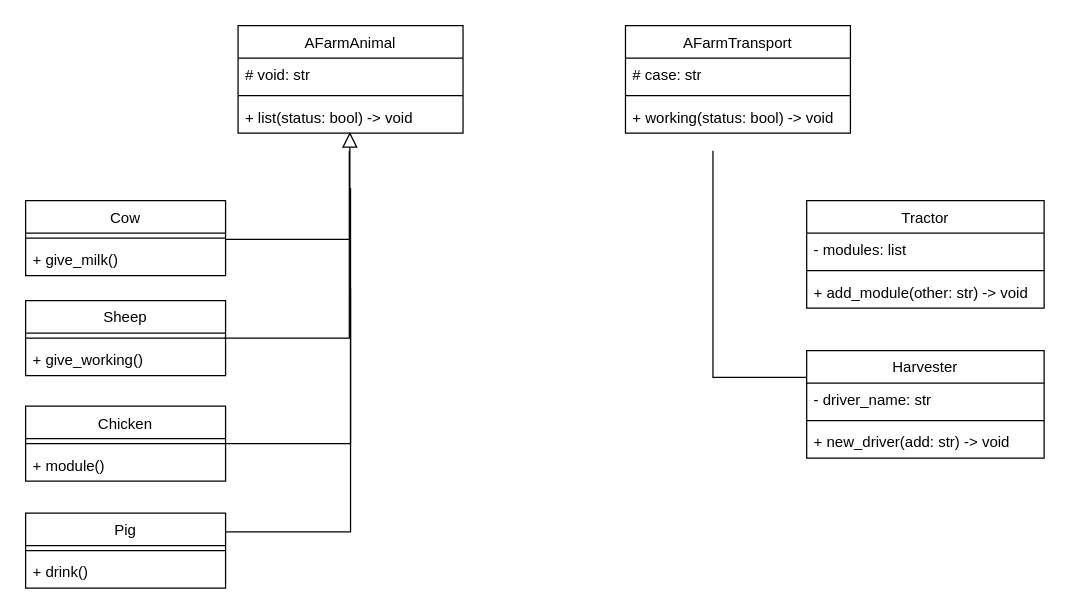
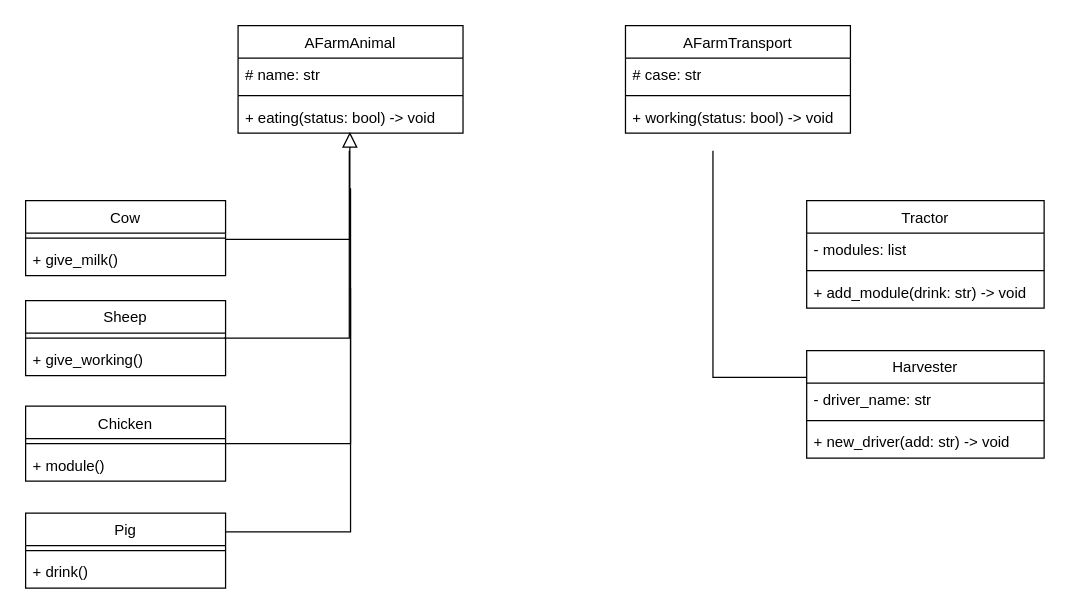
  <mxCell id="0" />
  <mxCell id="1" parent="0" />
  <mxCell id="2" value="" style="endArrow=block;endSize=10;endFill=0;shadow=0;strokeWidth=1;rounded=0;curved=0;edgeStyle=elbowEdgeStyle;elbow=vertical;exitX=1;exitY=0.5;exitDx=0;exitDy=0;entryX=0.497;entryY=0.963;entryDx=0;entryDy=0;entryPerimeter=0;" parent="1" target="9" edge="1"><mxGeometry width="160" relative="1" as="geometry"><mxPoint x="180" y="191" as="sourcePoint" /><mxPoint x="280" y="10" as="targetPoint" /><Array as="points"><mxPoint x="270" y="191" /></Array></mxGeometry></mxCell>
  <mxCell id="3" value="" style="endArrow=none;html=1;rounded=0;exitX=0;exitY=0.25;exitDx=0;exitDy=0;edgeStyle=elbowEdgeStyle;" parent="1" source="31" edge="1"><mxGeometry width="50" height="50" relative="1" as="geometry"><mxPoint x="645" y="300" as="sourcePoint" /><mxPoint x="570" y="120" as="targetPoint" /><Array as="points"><mxPoint x="570" y="300" /></Array></mxGeometry></mxCell>
  <mxCell id="4" value="" style="endArrow=none;html=1;rounded=0;edgeStyle=elbowEdgeStyle;exitX=1;exitY=0.5;exitDx=0;exitDy=0;" parent="1" edge="1" source="15"><mxGeometry width="50" height="50" relative="1" as="geometry"><mxPoint x="180" y="359" as="sourcePoint" /><mxPoint x="280" y="150" as="targetPoint" /><Array as="points"><mxPoint x="280" y="350" /></Array></mxGeometry></mxCell>
  <mxCell id="5" value="" style="endArrow=none;html=1;rounded=0;exitX=1;exitY=0.5;exitDx=0;exitDy=0;edgeStyle=elbowEdgeStyle;" parent="1" edge="1"><mxGeometry width="50" height="50" relative="1" as="geometry"><mxPoint x="179" y="270" as="sourcePoint" /><mxPoint x="279" y="120" as="targetPoint" /><Array as="points"><mxPoint x="279" y="270" /></Array></mxGeometry></mxCell>
  <mxCell id="6" value="&lt;span style=&quot;font-weight: 400; text-wrap-mode: nowrap;&quot;&gt;AFarmAnimal&lt;/span&gt;" style="swimlane;fontStyle=1;align=center;verticalAlign=top;childLayout=stackLayout;horizontal=1;startSize=26;horizontalStack=0;resizeParent=1;resizeParentMax=0;resizeLast=0;collapsible=1;marginBottom=0;whiteSpace=wrap;html=1;" parent="1" vertex="1"><mxGeometry x="190" y="20" width="180" height="86" as="geometry" /></mxCell>
- <mxCell id="7" value="# void: str" style="text;strokeColor=none;fillColor=none;align=left;verticalAlign=top;spacingLeft=4;spacingRight=4;overflow=hidden;rotatable=0;points=[[0,0.5],[1,0.5]];portConstraint=eastwest;whiteSpace=wrap;html=1;" parent="6" vertex="1"><mxGeometry y="26" width="180" height="26" as="geometry" /></mxCell>
+ <mxCell id="7" value="# name: str" style="text;strokeColor=none;fillColor=none;align=left;verticalAlign=top;spacingLeft=4;spacingRight=4;overflow=hidden;rotatable=0;points=[[0,0.5],[1,0.5]];portConstraint=eastwest;whiteSpace=wrap;html=1;" parent="6" vertex="1"><mxGeometry y="26" width="180" height="26" as="geometry" /></mxCell>
  <mxCell id="8" value="" style="line;strokeWidth=1;fillColor=none;align=left;verticalAlign=middle;spacingTop=-1;spacingLeft=3;spacingRight=3;rotatable=0;labelPosition=right;points=[];portConstraint=eastwest;strokeColor=inherit;" parent="6" vertex="1"><mxGeometry y="52" width="180" height="8" as="geometry" /></mxCell>
- <mxCell id="9" value="+ list(status: bool) -&amp;gt; void" style="text;strokeColor=none;fillColor=none;align=left;verticalAlign=top;spacingLeft=4;spacingRight=4;overflow=hidden;rotatable=0;points=[[0,0.5],[1,0.5]];portConstraint=eastwest;whiteSpace=wrap;html=1;" parent="6" vertex="1"><mxGeometry y="60" width="180" height="26" as="geometry" /></mxCell>
+ <mxCell id="9" value="+ eating(status: bool) -&amp;gt; void" style="text;strokeColor=none;fillColor=none;align=left;verticalAlign=top;spacingLeft=4;spacingRight=4;overflow=hidden;rotatable=0;points=[[0,0.5],[1,0.5]];portConstraint=eastwest;whiteSpace=wrap;html=1;" parent="6" vertex="1"><mxGeometry y="60" width="180" height="26" as="geometry" /></mxCell>
  <mxCell id="10" value="" style="endArrow=none;html=1;rounded=0;edgeStyle=elbowEdgeStyle;exitX=1;exitY=0.25;exitDx=0;exitDy=0;" parent="1" source="18" edge="1"><mxGeometry width="50" height="50" relative="1" as="geometry"><mxPoint x="180" y="430" as="sourcePoint" /><mxPoint x="280" y="230" as="targetPoint" /><Array as="points"><mxPoint x="280" y="430" /></Array></mxGeometry></mxCell>
  <mxCell id="11" value="&lt;span style=&quot;font-weight: 400; text-wrap-mode: nowrap;&quot;&gt;AFarmTransport&lt;/span&gt;" style="swimlane;fontStyle=1;align=center;verticalAlign=top;childLayout=stackLayout;horizontal=1;startSize=26;horizontalStack=0;resizeParent=1;resizeParentMax=0;resizeLast=0;collapsible=1;marginBottom=0;whiteSpace=wrap;html=1;" parent="1" vertex="1"><mxGeometry x="500" y="20" width="180" height="86" as="geometry" /></mxCell>
  <mxCell id="12" value="# case: str" style="text;strokeColor=none;fillColor=none;align=left;verticalAlign=top;spacingLeft=4;spacingRight=4;overflow=hidden;rotatable=0;points=[[0,0.5],[1,0.5]];portConstraint=eastwest;whiteSpace=wrap;html=1;" parent="11" vertex="1"><mxGeometry y="26" width="180" height="26" as="geometry" /></mxCell>
  <mxCell id="13" value="" style="line;strokeWidth=1;fillColor=none;align=left;verticalAlign=middle;spacingTop=-1;spacingLeft=3;spacingRight=3;rotatable=0;labelPosition=right;points=[];portConstraint=eastwest;strokeColor=inherit;" parent="11" vertex="1"><mxGeometry y="52" width="180" height="8" as="geometry" /></mxCell>
  <mxCell id="14" value="+ working(status: bool) -&amp;gt; void" style="text;strokeColor=none;fillColor=none;align=left;verticalAlign=top;spacingLeft=4;spacingRight=4;overflow=hidden;rotatable=0;points=[[0,0.5],[1,0.5]];portConstraint=eastwest;whiteSpace=wrap;html=1;" parent="11" vertex="1"><mxGeometry y="60" width="180" height="26" as="geometry" /></mxCell>
  <mxCell id="15" value="&lt;span style=&quot;font-weight: 400; text-wrap-mode: nowrap;&quot;&gt;Chicken&lt;/span&gt;" style="swimlane;fontStyle=1;align=center;verticalAlign=top;childLayout=stackLayout;horizontal=1;startSize=26;horizontalStack=0;resizeParent=1;resizeParentMax=0;resizeLast=0;collapsible=1;marginBottom=0;whiteSpace=wrap;html=1;" parent="1" vertex="1"><mxGeometry y="324.5" width="160" height="60" as="geometry" x="20" /></mxCell>
  <mxCell id="16" value="" style="line;strokeWidth=1;fillColor=none;align=left;verticalAlign=middle;spacingTop=-1;spacingLeft=3;spacingRight=3;rotatable=0;labelPosition=right;points=[];portConstraint=eastwest;strokeColor=inherit;" parent="15" vertex="1"><mxGeometry y="26" width="160" height="8" as="geometry" /></mxCell>
  <mxCell id="17" value="+ module()" style="text;strokeColor=none;fillColor=none;align=left;verticalAlign=top;spacingLeft=4;spacingRight=4;overflow=hidden;rotatable=0;points=[[0,0.5],[1,0.5]];portConstraint=eastwest;whiteSpace=wrap;html=1;" parent="15" vertex="1"><mxGeometry y="34" width="160" height="26" as="geometry" /></mxCell>
  <mxCell id="18" value="&lt;span style=&quot;font-weight: 400; text-wrap-mode: nowrap;&quot;&gt;Pig&lt;/span&gt;" style="swimlane;fontStyle=1;align=center;verticalAlign=top;childLayout=stackLayout;horizontal=1;startSize=26;horizontalStack=0;resizeParent=1;resizeParentMax=0;resizeLast=0;collapsible=1;marginBottom=0;whiteSpace=wrap;html=1;" vertex="1" parent="1"><mxGeometry y="410" width="160" height="60" as="geometry" x="20" /></mxCell>
  <mxCell id="19" value="" style="line;strokeWidth=1;fillColor=none;align=left;verticalAlign=middle;spacingTop=-1;spacingLeft=3;spacingRight=3;rotatable=0;labelPosition=right;points=[];portConstraint=eastwest;strokeColor=inherit;" vertex="1" parent="18"><mxGeometry y="26" width="160" height="8" as="geometry" /></mxCell>
  <mxCell id="20" value="+ drink()" style="text;strokeColor=none;fillColor=none;align=left;verticalAlign=top;spacingLeft=4;spacingRight=4;overflow=hidden;rotatable=0;points=[[0,0.5],[1,0.5]];portConstraint=eastwest;whiteSpace=wrap;html=1;" vertex="1" parent="18"><mxGeometry y="34" width="160" height="26" as="geometry" /></mxCell>
  <mxCell id="21" value="&lt;span style=&quot;font-weight: 400; text-wrap-mode: nowrap;&quot;&gt;Sheep&lt;/span&gt;" style="swimlane;fontStyle=1;align=center;verticalAlign=top;childLayout=stackLayout;horizontal=1;startSize=26;horizontalStack=0;resizeParent=1;resizeParentMax=0;resizeLast=0;collapsible=1;marginBottom=0;whiteSpace=wrap;html=1;" vertex="1" parent="1"><mxGeometry y="240" width="160" height="60" as="geometry" x="20" /></mxCell>
  <mxCell id="22" value="" style="line;strokeWidth=1;fillColor=none;align=left;verticalAlign=middle;spacingTop=-1;spacingLeft=3;spacingRight=3;rotatable=0;labelPosition=right;points=[];portConstraint=eastwest;strokeColor=inherit;" vertex="1" parent="21"><mxGeometry y="26" width="160" height="8" as="geometry" /></mxCell>
  <mxCell id="23" value="+ give_working()" style="text;strokeColor=none;fillColor=none;align=left;verticalAlign=top;spacingLeft=4;spacingRight=4;overflow=hidden;rotatable=0;points=[[0,0.5],[1,0.5]];portConstraint=eastwest;whiteSpace=wrap;html=1;" vertex="1" parent="21"><mxGeometry y="34" width="160" height="26" as="geometry" /></mxCell>
  <mxCell id="24" value="&lt;span style=&quot;font-weight: 400; text-wrap-mode: nowrap;&quot;&gt;Cow&lt;/span&gt;" style="swimlane;fontStyle=1;align=center;verticalAlign=top;childLayout=stackLayout;horizontal=1;startSize=26;horizontalStack=0;resizeParent=1;resizeParentMax=0;resizeLast=0;collapsible=1;marginBottom=0;whiteSpace=wrap;html=1;" vertex="1" parent="1"><mxGeometry y="160" width="160" height="60" as="geometry" x="20" /></mxCell>
  <mxCell id="25" value="" style="line;strokeWidth=1;fillColor=none;align=left;verticalAlign=middle;spacingTop=-1;spacingLeft=3;spacingRight=3;rotatable=0;labelPosition=right;points=[];portConstraint=eastwest;strokeColor=inherit;" vertex="1" parent="24"><mxGeometry y="26" width="160" height="8" as="geometry" /></mxCell>
  <mxCell id="26" value="+ give_milk()" style="text;strokeColor=none;fillColor=none;align=left;verticalAlign=top;spacingLeft=4;spacingRight=4;overflow=hidden;rotatable=0;points=[[0,0.5],[1,0.5]];portConstraint=eastwest;whiteSpace=wrap;html=1;" vertex="1" parent="24"><mxGeometry y="34" width="160" height="26" as="geometry" /></mxCell>
  <mxCell id="27" value="&lt;span style=&quot;font-weight: 400; text-wrap-mode: nowrap;&quot;&gt;Tractor&lt;/span&gt;" style="swimlane;fontStyle=1;align=center;verticalAlign=top;childLayout=stackLayout;horizontal=1;startSize=26;horizontalStack=0;resizeParent=1;resizeParentMax=0;resizeLast=0;collapsible=1;marginBottom=0;whiteSpace=wrap;html=1;" vertex="1" parent="1"><mxGeometry x="645" y="160" width="190" height="86" as="geometry" /></mxCell>
  <mxCell id="28" value="- modules: list" style="text;strokeColor=none;fillColor=none;align=left;verticalAlign=top;spacingLeft=4;spacingRight=4;overflow=hidden;rotatable=0;points=[[0,0.5],[1,0.5]];portConstraint=eastwest;whiteSpace=wrap;html=1;" vertex="1" parent="27"><mxGeometry y="26" width="190" height="26" as="geometry" /></mxCell>
  <mxCell id="29" value="" style="line;strokeWidth=1;fillColor=none;align=left;verticalAlign=middle;spacingTop=-1;spacingLeft=3;spacingRight=3;rotatable=0;labelPosition=right;points=[];portConstraint=eastwest;strokeColor=inherit;" vertex="1" parent="27"><mxGeometry y="52" width="190" height="8" as="geometry" /></mxCell>
- <mxCell id="30" value="+ add_module(other: str) -&amp;gt; void" style="text;strokeColor=none;fillColor=none;align=left;verticalAlign=top;spacingLeft=4;spacingRight=4;overflow=hidden;rotatable=0;points=[[0,0.5],[1,0.5]];portConstraint=eastwest;whiteSpace=wrap;html=1;" vertex="1" parent="27"><mxGeometry y="60" width="190" height="26" as="geometry" /></mxCell>
+ <mxCell id="30" value="+ add_module(drink: str) -&amp;gt; void" style="text;strokeColor=none;fillColor=none;align=left;verticalAlign=top;spacingLeft=4;spacingRight=4;overflow=hidden;rotatable=0;points=[[0,0.5],[1,0.5]];portConstraint=eastwest;whiteSpace=wrap;html=1;" vertex="1" parent="27"><mxGeometry y="60" width="190" height="26" as="geometry" /></mxCell>
  <mxCell id="31" value="&lt;span style=&quot;font-weight: 400; text-wrap-mode: nowrap;&quot;&gt;Harvester&lt;/span&gt;" style="swimlane;fontStyle=1;align=center;verticalAlign=top;childLayout=stackLayout;horizontal=1;startSize=26;horizontalStack=0;resizeParent=1;resizeParentMax=0;resizeLast=0;collapsible=1;marginBottom=0;whiteSpace=wrap;html=1;" vertex="1" parent="1"><mxGeometry x="645" y="280" width="190" height="86" as="geometry" /></mxCell>
  <mxCell id="32" value="- driver_name: str" style="text;strokeColor=none;fillColor=none;align=left;verticalAlign=top;spacingLeft=4;spacingRight=4;overflow=hidden;rotatable=0;points=[[0,0.5],[1,0.5]];portConstraint=eastwest;whiteSpace=wrap;html=1;" vertex="1" parent="31"><mxGeometry y="26" width="190" height="26" as="geometry" /></mxCell>
  <mxCell id="33" value="" style="line;strokeWidth=1;fillColor=none;align=left;verticalAlign=middle;spacingTop=-1;spacingLeft=3;spacingRight=3;rotatable=0;labelPosition=right;points=[];portConstraint=eastwest;strokeColor=inherit;" vertex="1" parent="31"><mxGeometry y="52" width="190" height="8" as="geometry" /></mxCell>
  <mxCell id="34" value="+ new_driver(add: str) -&amp;gt; void" style="text;strokeColor=none;fillColor=none;align=left;verticalAlign=top;spacingLeft=4;spacingRight=4;overflow=hidden;rotatable=0;points=[[0,0.5],[1,0.5]];portConstraint=eastwest;whiteSpace=wrap;html=1;" vertex="1" parent="31"><mxGeometry y="60" width="190" height="26" as="geometry" /></mxCell>
